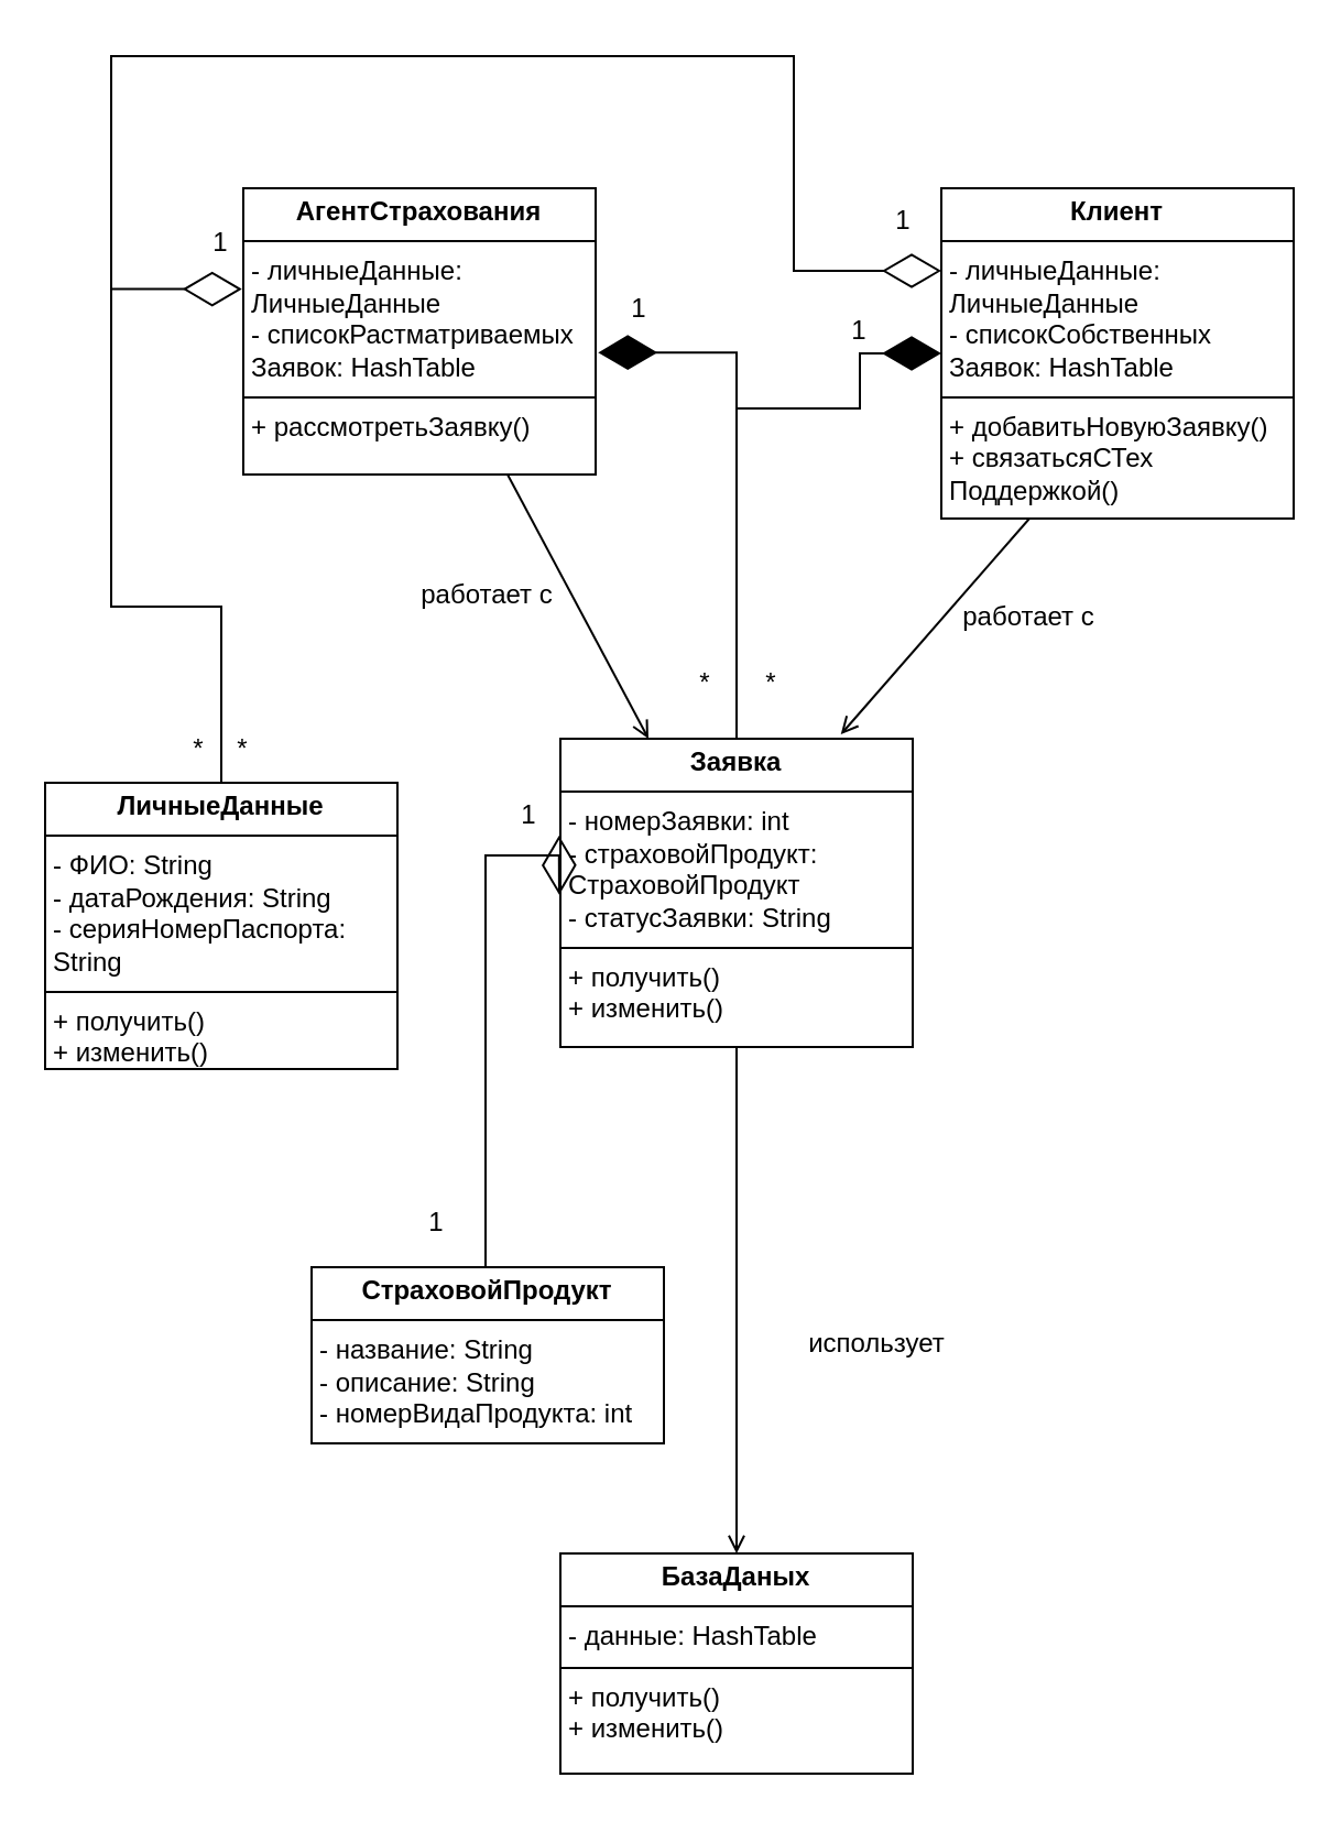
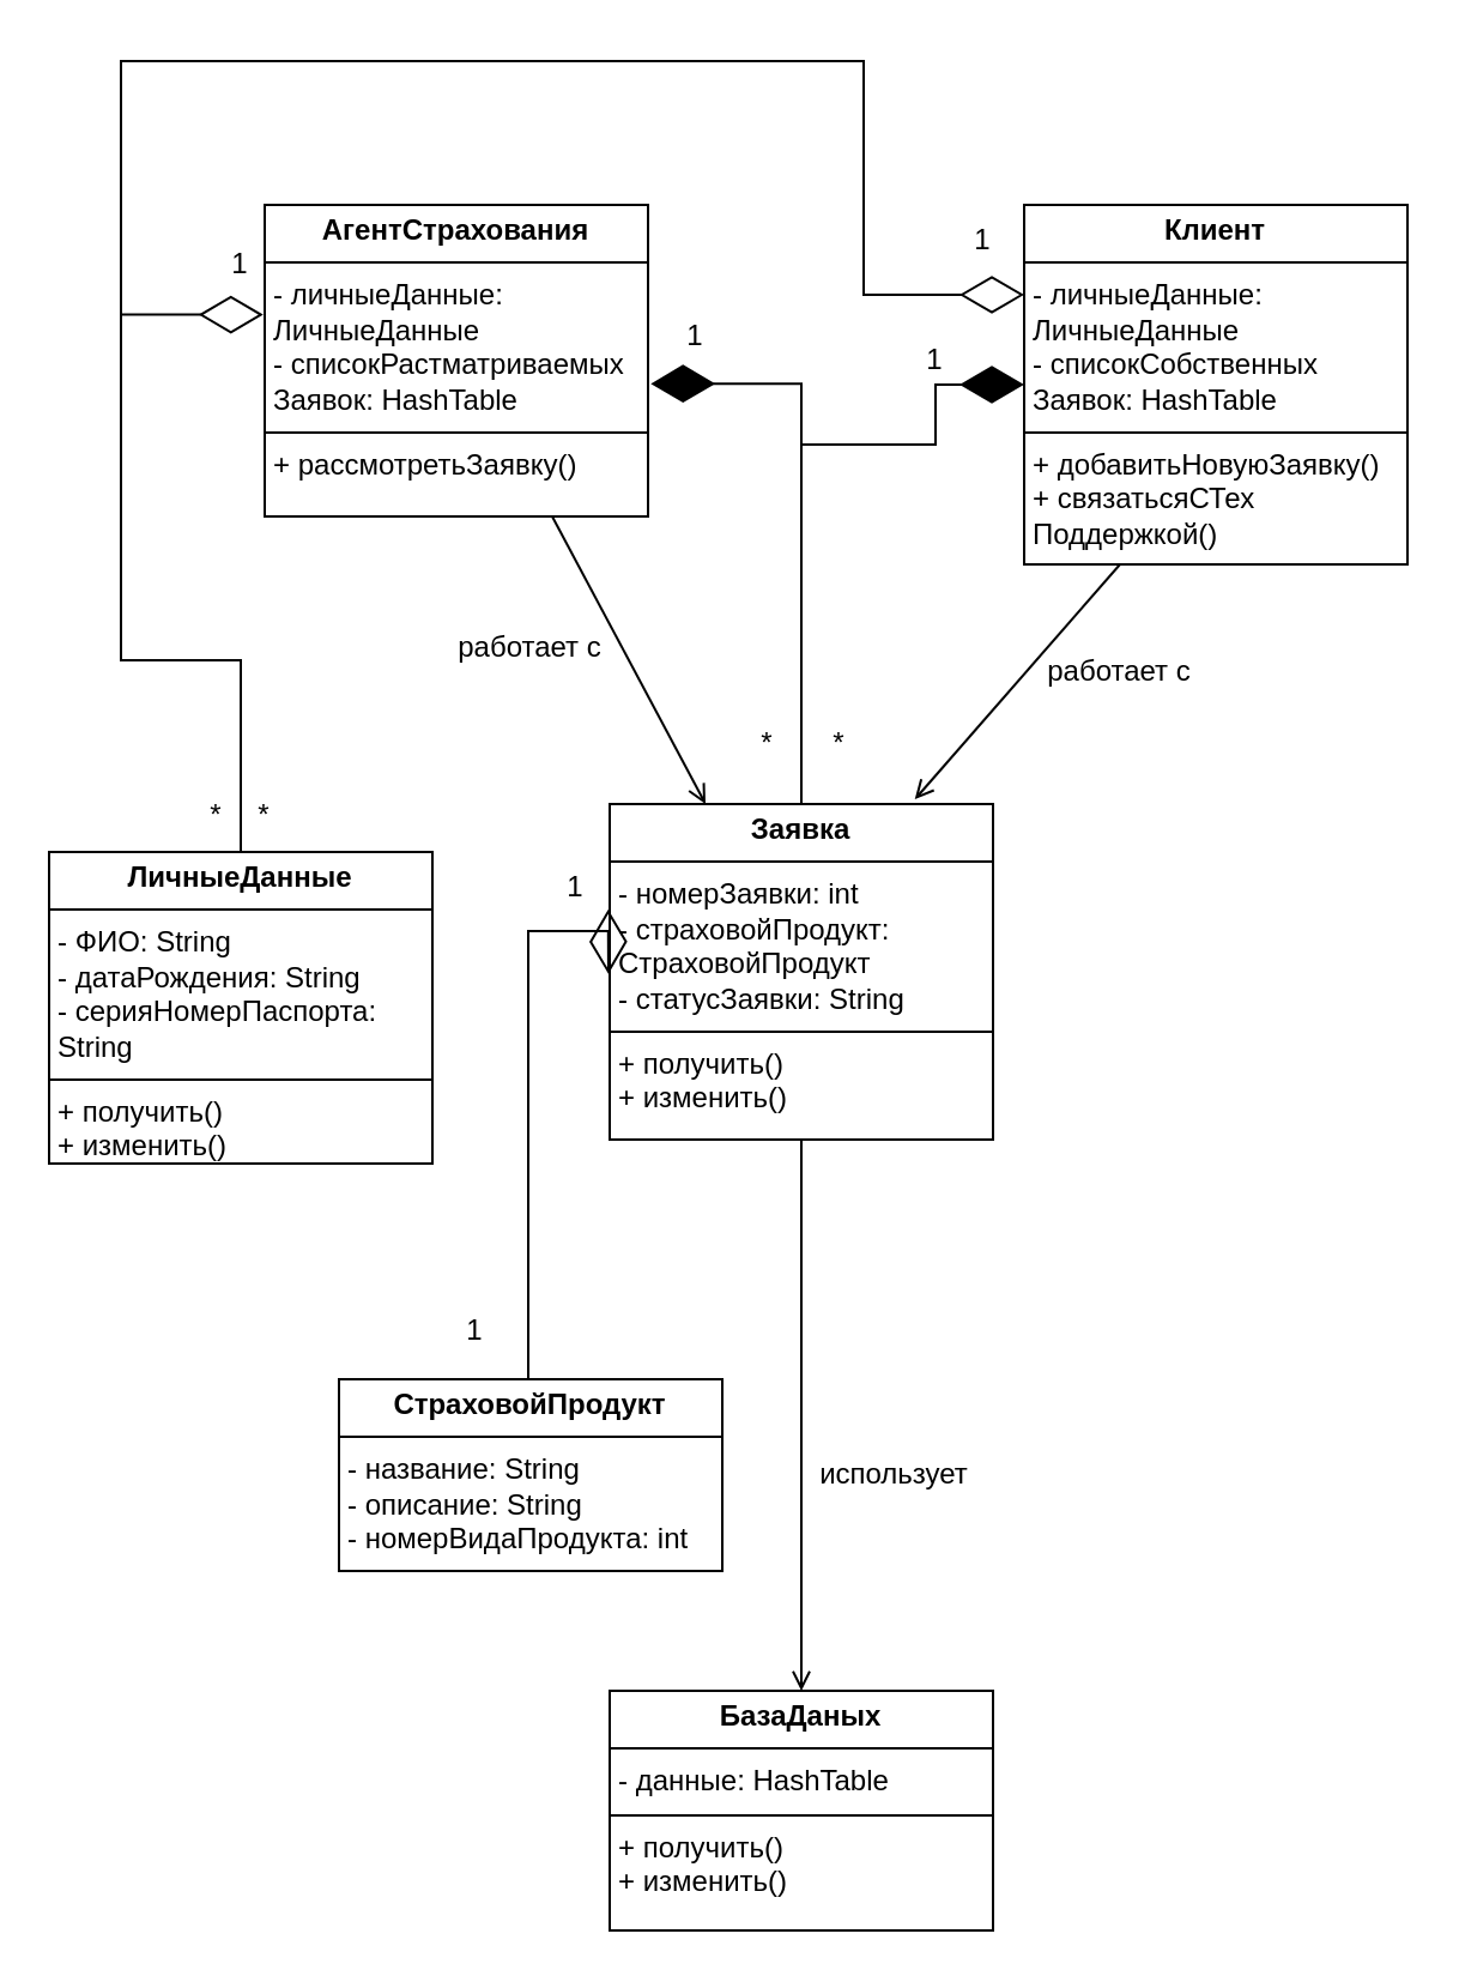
  <mxCell id="0" />
  <mxCell id="1" parent="0" />
  <mxCell id="2" style="rounded=0;orthogonalLoop=1;jettySize=auto;html=1;exitX=0.75;exitY=1;exitDx=0;exitDy=0;entryX=0.25;entryY=0;entryDx=0;entryDy=0;endArrow=open;endFill=0;" edge="1" parent="1" source="3" target="6"><mxGeometry relative="1" as="geometry" /></mxCell>
  <mxCell id="3" value="&lt;p style=&quot;margin:0px;margin-top:4px;text-align:center;&quot;&gt;&lt;b&gt;АгентСтрахования&lt;/b&gt;&lt;/p&gt;&lt;hr size=&quot;1&quot; style=&quot;border-style:solid;&quot;&gt;&lt;p style=&quot;margin:0px;margin-left:4px;&quot;&gt;- личныеДанные: ЛичныеДанные&lt;/p&gt;&lt;p style=&quot;margin:0px;margin-left:4px;&quot;&gt;- списокРастматриваемых&lt;/p&gt;&lt;p style=&quot;margin:0px;margin-left:4px;&quot;&gt;Заявок: HashTable&lt;/p&gt;&lt;hr size=&quot;1&quot; style=&quot;border-style:solid;&quot;&gt;&lt;p style=&quot;margin:0px;margin-left:4px;&quot;&gt;+ рассмотретьЗаявку(&lt;span style=&quot;background-color: initial;&quot;&gt;)&lt;/span&gt;&lt;/p&gt;" style="verticalAlign=top;align=left;overflow=fill;html=1;whiteSpace=wrap;" vertex="1" parent="1"><mxGeometry x="110" y="80" width="160" height="130" as="geometry" /></mxCell>
  <mxCell id="4" value="&lt;p style=&quot;margin:0px;margin-top:4px;text-align:center;&quot;&gt;&lt;b&gt;ЛичныеДанные&lt;/b&gt;&lt;/p&gt;&lt;hr size=&quot;1&quot; style=&quot;border-style:solid;&quot;&gt;&lt;p style=&quot;margin:0px;margin-left:4px;&quot;&gt;- ФИО: String&lt;/p&gt;&lt;p style=&quot;margin:0px;margin-left:4px;&quot;&gt;- датаРождения: String&lt;br&gt;&lt;/p&gt;&lt;p style=&quot;margin:0px;margin-left:4px;&quot;&gt;- серияНомерПаспорта: String&lt;/p&gt;&lt;hr size=&quot;1&quot; style=&quot;border-style:solid;&quot;&gt;&lt;p style=&quot;margin:0px;margin-left:4px;&quot;&gt;+ получить()&lt;/p&gt;&lt;p style=&quot;margin:0px;margin-left:4px;&quot;&gt;+ изменить()&lt;/p&gt;" style="verticalAlign=top;align=left;overflow=fill;html=1;whiteSpace=wrap;" vertex="1" parent="1"><mxGeometry x="20" y="350" width="160" height="130" as="geometry" /></mxCell>
  <mxCell id="5" value="&lt;p style=&quot;margin:0px;margin-top:4px;text-align:center;&quot;&gt;&lt;b&gt;Клиент&lt;/b&gt;&lt;/p&gt;&lt;hr size=&quot;1&quot; style=&quot;border-style:solid;&quot;&gt;&lt;p style=&quot;margin:0px;margin-left:4px;&quot;&gt;- личныеДанные: ЛичныеДанные&lt;/p&gt;&lt;p style=&quot;margin:0px;margin-left:4px;&quot;&gt;- списокСобственных&lt;/p&gt;&lt;p style=&quot;margin:0px;margin-left:4px;&quot;&gt;Заявок: HashTable&lt;/p&gt;&lt;hr size=&quot;1&quot; style=&quot;border-style:solid;&quot;&gt;&lt;p style=&quot;margin:0px;margin-left:4px;&quot;&gt;+ добавитьНовуюЗаявку()&lt;/p&gt;&lt;p style=&quot;margin:0px;margin-left:4px;&quot;&gt;+ связатьсяСТех&lt;/p&gt;&lt;p style=&quot;margin:0px;margin-left:4px;&quot;&gt;Поддержкой()&lt;/p&gt;" style="verticalAlign=top;align=left;overflow=fill;html=1;whiteSpace=wrap;" vertex="1" parent="1"><mxGeometry x="427" y="80" width="160" height="150" as="geometry" /></mxCell>
  <mxCell id="6" value="&lt;p style=&quot;margin:0px;margin-top:4px;text-align:center;&quot;&gt;&lt;b&gt;Заявка&lt;/b&gt;&lt;/p&gt;&lt;hr size=&quot;1&quot; style=&quot;border-style:solid;&quot;&gt;&lt;p style=&quot;margin:0px;margin-left:4px;&quot;&gt;- номерЗаявки: int&lt;br&gt;&lt;/p&gt;&lt;p style=&quot;margin:0px;margin-left:4px;&quot;&gt;- страховойПродукт: СтраховойПродукт&lt;/p&gt;&lt;p style=&quot;margin:0px;margin-left:4px;&quot;&gt;- статусЗаявки: String&lt;/p&gt;&lt;hr size=&quot;1&quot; style=&quot;border-style:solid;&quot;&gt;&lt;p style=&quot;margin:0px;margin-left:4px;&quot;&gt;&lt;span style=&quot;background-color: initial;&quot;&gt;+ получить()&lt;/span&gt;&lt;br&gt;&lt;/p&gt;&lt;p style=&quot;margin:0px;margin-left:4px;&quot;&gt;+ изменить()&lt;/p&gt;" style="verticalAlign=top;align=left;overflow=fill;html=1;whiteSpace=wrap;" vertex="1" parent="1"><mxGeometry x="254" y="330" width="160" height="140" as="geometry" /></mxCell>
  <mxCell id="7" value="&lt;p style=&quot;margin:0px;margin-top:4px;text-align:center;&quot;&gt;&lt;b&gt;БазаДаных&lt;/b&gt;&lt;/p&gt;&lt;hr size=&quot;1&quot; style=&quot;border-style:solid;&quot;&gt;&lt;p style=&quot;margin:0px;margin-left:4px;&quot;&gt;- данные&lt;span style=&quot;background-color: initial;&quot;&gt;: HashTable&lt;/span&gt;&lt;/p&gt;&lt;hr size=&quot;1&quot; style=&quot;border-style:solid;&quot;&gt;&lt;p style=&quot;margin:0px;margin-left:4px;&quot;&gt;+ получить()&lt;/p&gt;&lt;p style=&quot;margin:0px;margin-left:4px;&quot;&gt;+ изменить()&lt;/p&gt;" style="verticalAlign=top;align=left;overflow=fill;html=1;whiteSpace=wrap;" vertex="1" parent="1"><mxGeometry x="254" y="700" width="160" height="100" as="geometry" /></mxCell>
  <mxCell id="8" value="&lt;p style=&quot;margin:0px;margin-top:4px;text-align:center;&quot;&gt;&lt;b&gt;СтраховойПродукт&lt;/b&gt;&lt;/p&gt;&lt;hr size=&quot;1&quot; style=&quot;border-style:solid;&quot;&gt;&lt;p style=&quot;margin:0px;margin-left:4px;&quot;&gt;- название: String&lt;/p&gt;&lt;p style=&quot;margin:0px;margin-left:4px;&quot;&gt;- описание: String&lt;br&gt;&lt;/p&gt;&lt;p style=&quot;margin:0px;margin-left:4px;&quot;&gt;- номерВидаПродукта: int&lt;/p&gt;&lt;hr size=&quot;1&quot; style=&quot;border-style:solid;&quot;&gt;&lt;p style=&quot;margin:0px;margin-left:4px;&quot;&gt;&lt;br&gt;&lt;/p&gt;" style="verticalAlign=top;align=left;overflow=fill;html=1;whiteSpace=wrap;" vertex="1" parent="1"><mxGeometry x="141" y="570" width="160" height="80" as="geometry" /></mxCell>
  <mxCell id="9" value="" style="endArrow=diamondThin;endFill=0;endSize=24;html=1;rounded=0;edgeStyle=orthogonalEdgeStyle;flowAnimation=0;entryX=-0.004;entryY=0.314;entryDx=0;entryDy=0;entryPerimeter=0;" edge="1" parent="1" source="8" target="6"><mxGeometry width="160" relative="1" as="geometry"><mxPoint x="280" y="170" as="sourcePoint" /><mxPoint x="230" y="400" as="targetPoint" /><Array as="points"><mxPoint x="220" y="383" /></Array></mxGeometry></mxCell>
  <mxCell id="10" value="работает с" style="text;html=1;align=center;verticalAlign=middle;whiteSpace=wrap;rounded=0;" vertex="1" parent="1"><mxGeometry x="188" y="250" width="66" height="30" as="geometry" /></mxCell>
- <mxCell id="11" value="использует" style="text;html=1;align=center;verticalAlign=middle;whiteSpace=wrap;rounded=0;" vertex="1" parent="1"><mxGeometry x="365" y="590" width="66" height="30" as="geometry" /></mxCell>
+ <mxCell id="11" value="использует" style="text;html=1;align=center;verticalAlign=middle;whiteSpace=wrap;rounded=0;" vertex="1" parent="1"><mxGeometry x="340" y="595" width="66" height="30" as="geometry" /></mxCell>
  <mxCell id="12" value="работает с" style="text;html=1;align=center;verticalAlign=middle;whiteSpace=wrap;rounded=0;" vertex="1" parent="1"><mxGeometry x="434" y="260" width="66" height="30" as="geometry" /></mxCell>
  <mxCell id="13" style="rounded=0;orthogonalLoop=1;jettySize=auto;html=1;exitX=0.25;exitY=1;exitDx=0;exitDy=0;entryX=0.796;entryY=-0.014;entryDx=0;entryDy=0;entryPerimeter=0;endArrow=open;endFill=0;" edge="1" parent="1" source="5" target="6"><mxGeometry relative="1" as="geometry"><mxPoint x="240" y="220" as="sourcePoint" /><mxPoint x="304" y="340" as="targetPoint" /></mxGeometry></mxCell>
  <mxCell id="14" style="rounded=0;orthogonalLoop=1;jettySize=auto;html=1;exitX=0.5;exitY=1;exitDx=0;exitDy=0;entryX=0.5;entryY=0;entryDx=0;entryDy=0;endArrow=open;endFill=0;" edge="1" parent="1" source="6" target="7"><mxGeometry relative="1" as="geometry"><mxPoint x="477" y="240" as="sourcePoint" /><mxPoint x="391" y="338" as="targetPoint" /></mxGeometry></mxCell>
  <mxCell id="15" value="" style="endArrow=diamondThin;endFill=0;endSize=24;html=1;rounded=0;edgeStyle=orthogonalEdgeStyle;entryX=-0.004;entryY=0.352;entryDx=0;entryDy=0;entryPerimeter=0;exitX=0.5;exitY=0;exitDx=0;exitDy=0;" edge="1" parent="1" source="4" target="3"><mxGeometry width="160" relative="1" as="geometry"><mxPoint x="50" y="67" as="sourcePoint" /><mxPoint x="389.96" y="147" as="targetPoint" /><Array as="points"><mxPoint x="100" y="270" /><mxPoint x="50" y="270" /><mxPoint x="50" y="126" /></Array></mxGeometry></mxCell>
  <mxCell id="16" value="" style="endArrow=diamondThin;endFill=1;endSize=24;html=1;rounded=0;edgeStyle=orthogonalEdgeStyle;entryX=1.007;entryY=0.574;entryDx=0;entryDy=0;entryPerimeter=0;exitX=0.5;exitY=0;exitDx=0;exitDy=0;" edge="1" parent="1" source="6" target="3"><mxGeometry width="160" relative="1" as="geometry"><mxPoint x="379.96" y="404" as="sourcePoint" /><mxPoint x="368.96" y="180" as="targetPoint" /><Array as="points"><mxPoint x="334" y="155" /></Array></mxGeometry></mxCell>
  <mxCell id="17" value="" style="endArrow=diamondThin;endFill=1;endSize=24;html=1;rounded=0;edgeStyle=orthogonalEdgeStyle;entryX=0;entryY=0.5;entryDx=0;entryDy=0;exitX=0.5;exitY=0;exitDx=0;exitDy=0;" edge="1" parent="1" source="6" target="5"><mxGeometry width="160" relative="1" as="geometry"><mxPoint x="344" y="340" as="sourcePoint" /><mxPoint x="281" y="165" as="targetPoint" /><Array as="points"><mxPoint x="334" y="180" /><mxPoint x="390" y="180" /><mxPoint x="390" y="155" /></Array></mxGeometry></mxCell>
  <mxCell id="18" value="" style="endArrow=diamondThin;endFill=0;endSize=24;html=1;rounded=0;edgeStyle=orthogonalEdgeStyle;entryX=0;entryY=0.25;entryDx=0;entryDy=0;exitX=0.5;exitY=0;exitDx=0;exitDy=0;" edge="1" parent="1" source="4" target="5"><mxGeometry width="160" relative="1" as="geometry"><mxPoint x="344" y="340" as="sourcePoint" /><mxPoint x="437" y="165" as="targetPoint" /><Array as="points"><mxPoint x="100" y="270" /><mxPoint x="50" y="270" /><mxPoint x="50" y="20" /><mxPoint x="360" y="20" /><mxPoint x="360" y="117" /></Array></mxGeometry></mxCell>
  <mxCell id="19" value="1" style="text;html=1;align=center;verticalAlign=middle;whiteSpace=wrap;rounded=0;" vertex="1" parent="1"><mxGeometry x="188" y="535" width="20" height="30" as="geometry" /></mxCell>
  <mxCell id="20" value="1" style="text;html=1;align=center;verticalAlign=middle;whiteSpace=wrap;rounded=0;" vertex="1" parent="1"><mxGeometry x="230" y="350" width="20" height="30" as="geometry" /></mxCell>
  <mxCell id="21" value="1" style="text;html=1;align=center;verticalAlign=middle;whiteSpace=wrap;rounded=0;" vertex="1" parent="1"><mxGeometry x="280" y="120" width="20" height="30" as="geometry" /></mxCell>
  <mxCell id="22" value="*" style="text;html=1;align=center;verticalAlign=middle;whiteSpace=wrap;rounded=0;" vertex="1" parent="1"><mxGeometry x="310" y="290" width="20" height="30" as="geometry" /></mxCell>
  <mxCell id="23" value="*" style="text;html=1;align=center;verticalAlign=middle;whiteSpace=wrap;rounded=0;" vertex="1" parent="1"><mxGeometry x="340" y="290" width="20" height="30" as="geometry" /></mxCell>
  <mxCell id="24" value="1" style="text;html=1;align=center;verticalAlign=middle;whiteSpace=wrap;rounded=0;" vertex="1" parent="1"><mxGeometry x="380" y="130" width="20" height="30" as="geometry" /></mxCell>
  <mxCell id="25" value="1" style="text;html=1;align=center;verticalAlign=middle;whiteSpace=wrap;rounded=0;" vertex="1" parent="1"><mxGeometry x="400" y="80" width="20" height="30" as="geometry" /></mxCell>
  <mxCell id="26" value="1" style="text;html=1;align=center;verticalAlign=middle;whiteSpace=wrap;rounded=0;" vertex="1" parent="1"><mxGeometry x="90" y="90" width="20" height="30" as="geometry" /></mxCell>
  <mxCell id="27" value="*" style="text;html=1;align=center;verticalAlign=middle;whiteSpace=wrap;rounded=0;" vertex="1" parent="1"><mxGeometry x="100" y="320" width="20" height="30" as="geometry" /></mxCell>
  <mxCell id="28" value="*" style="text;html=1;align=center;verticalAlign=middle;whiteSpace=wrap;rounded=0;" vertex="1" parent="1"><mxGeometry x="80" y="320" width="20" height="30" as="geometry" /></mxCell>
